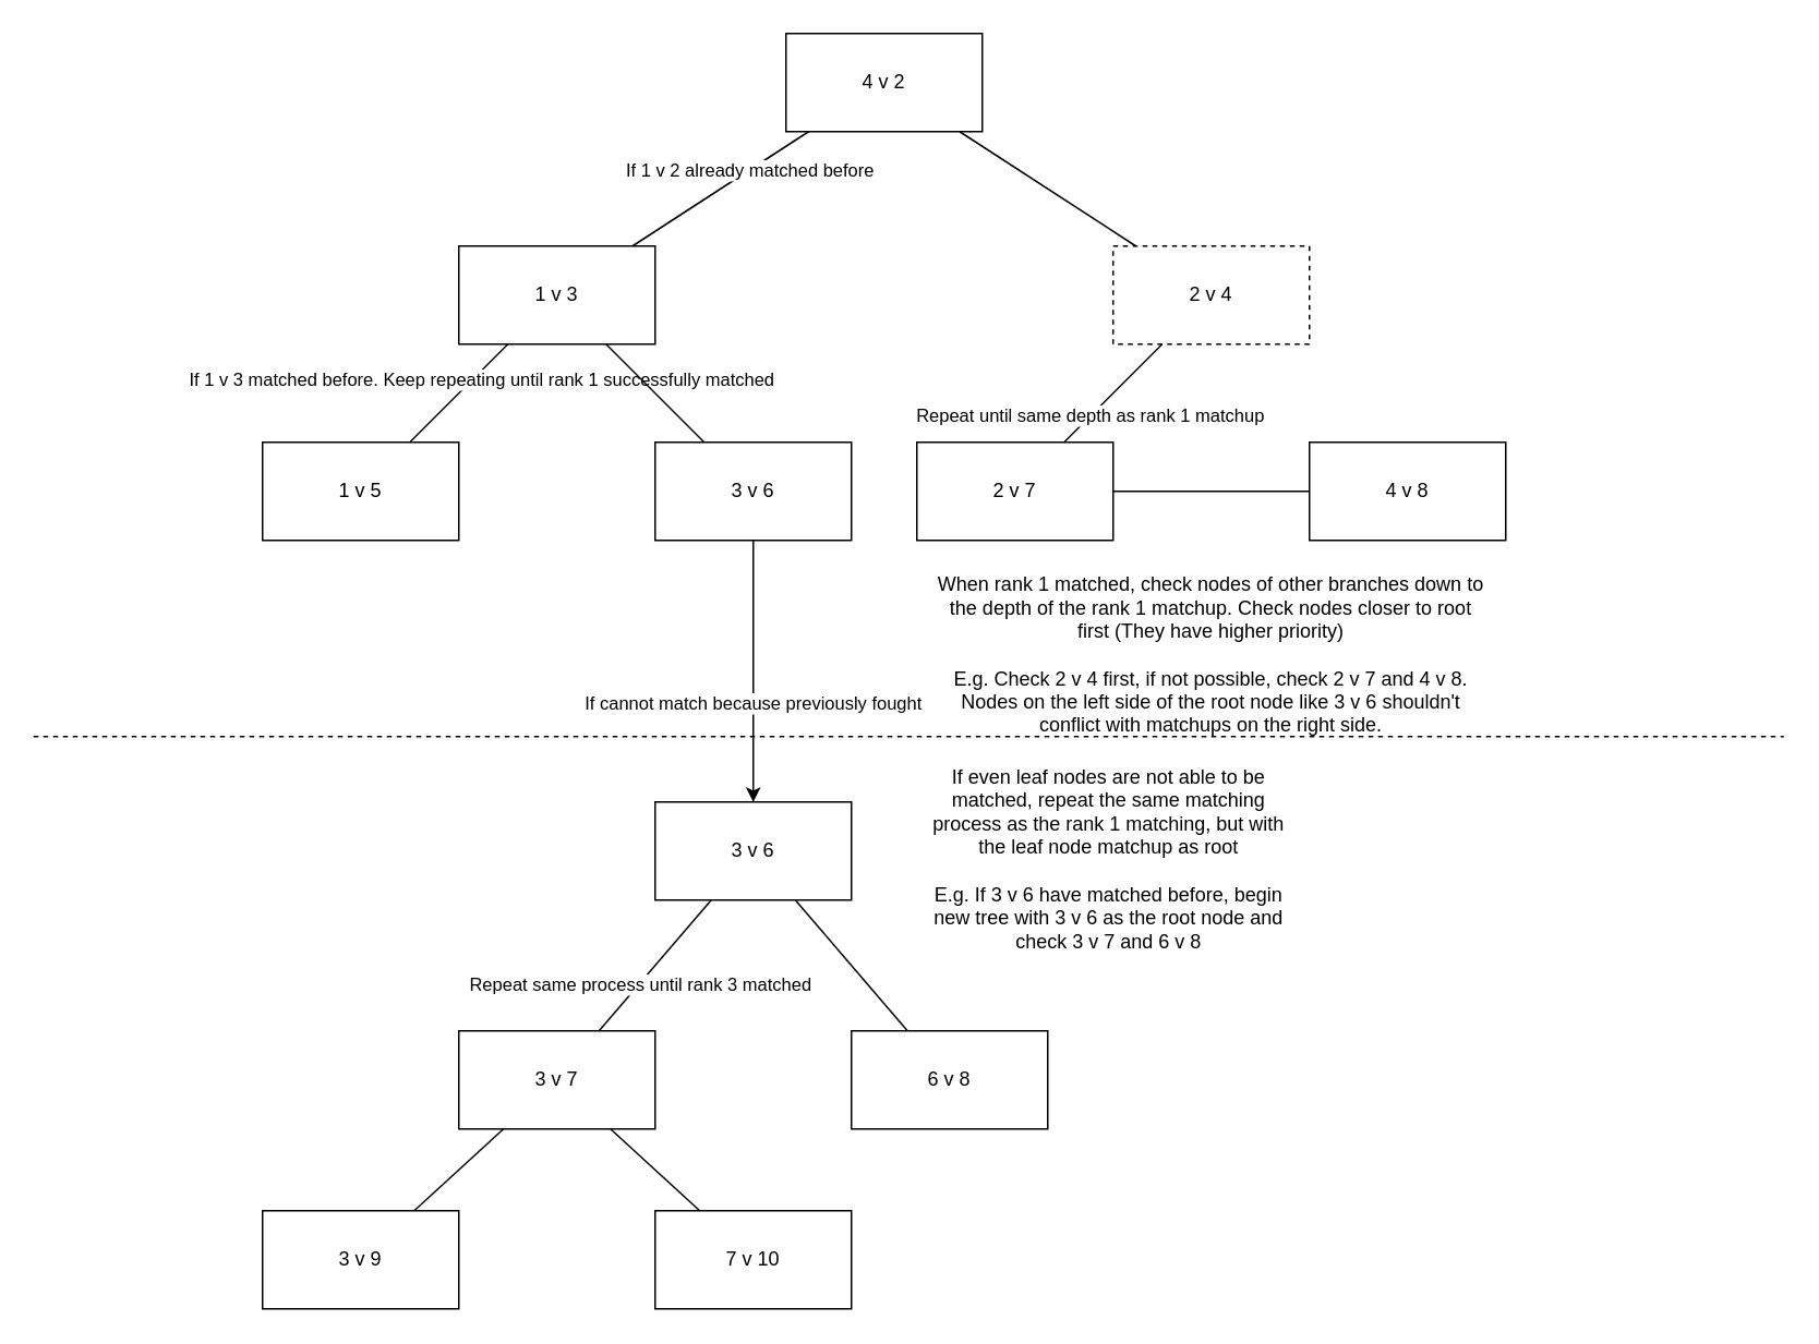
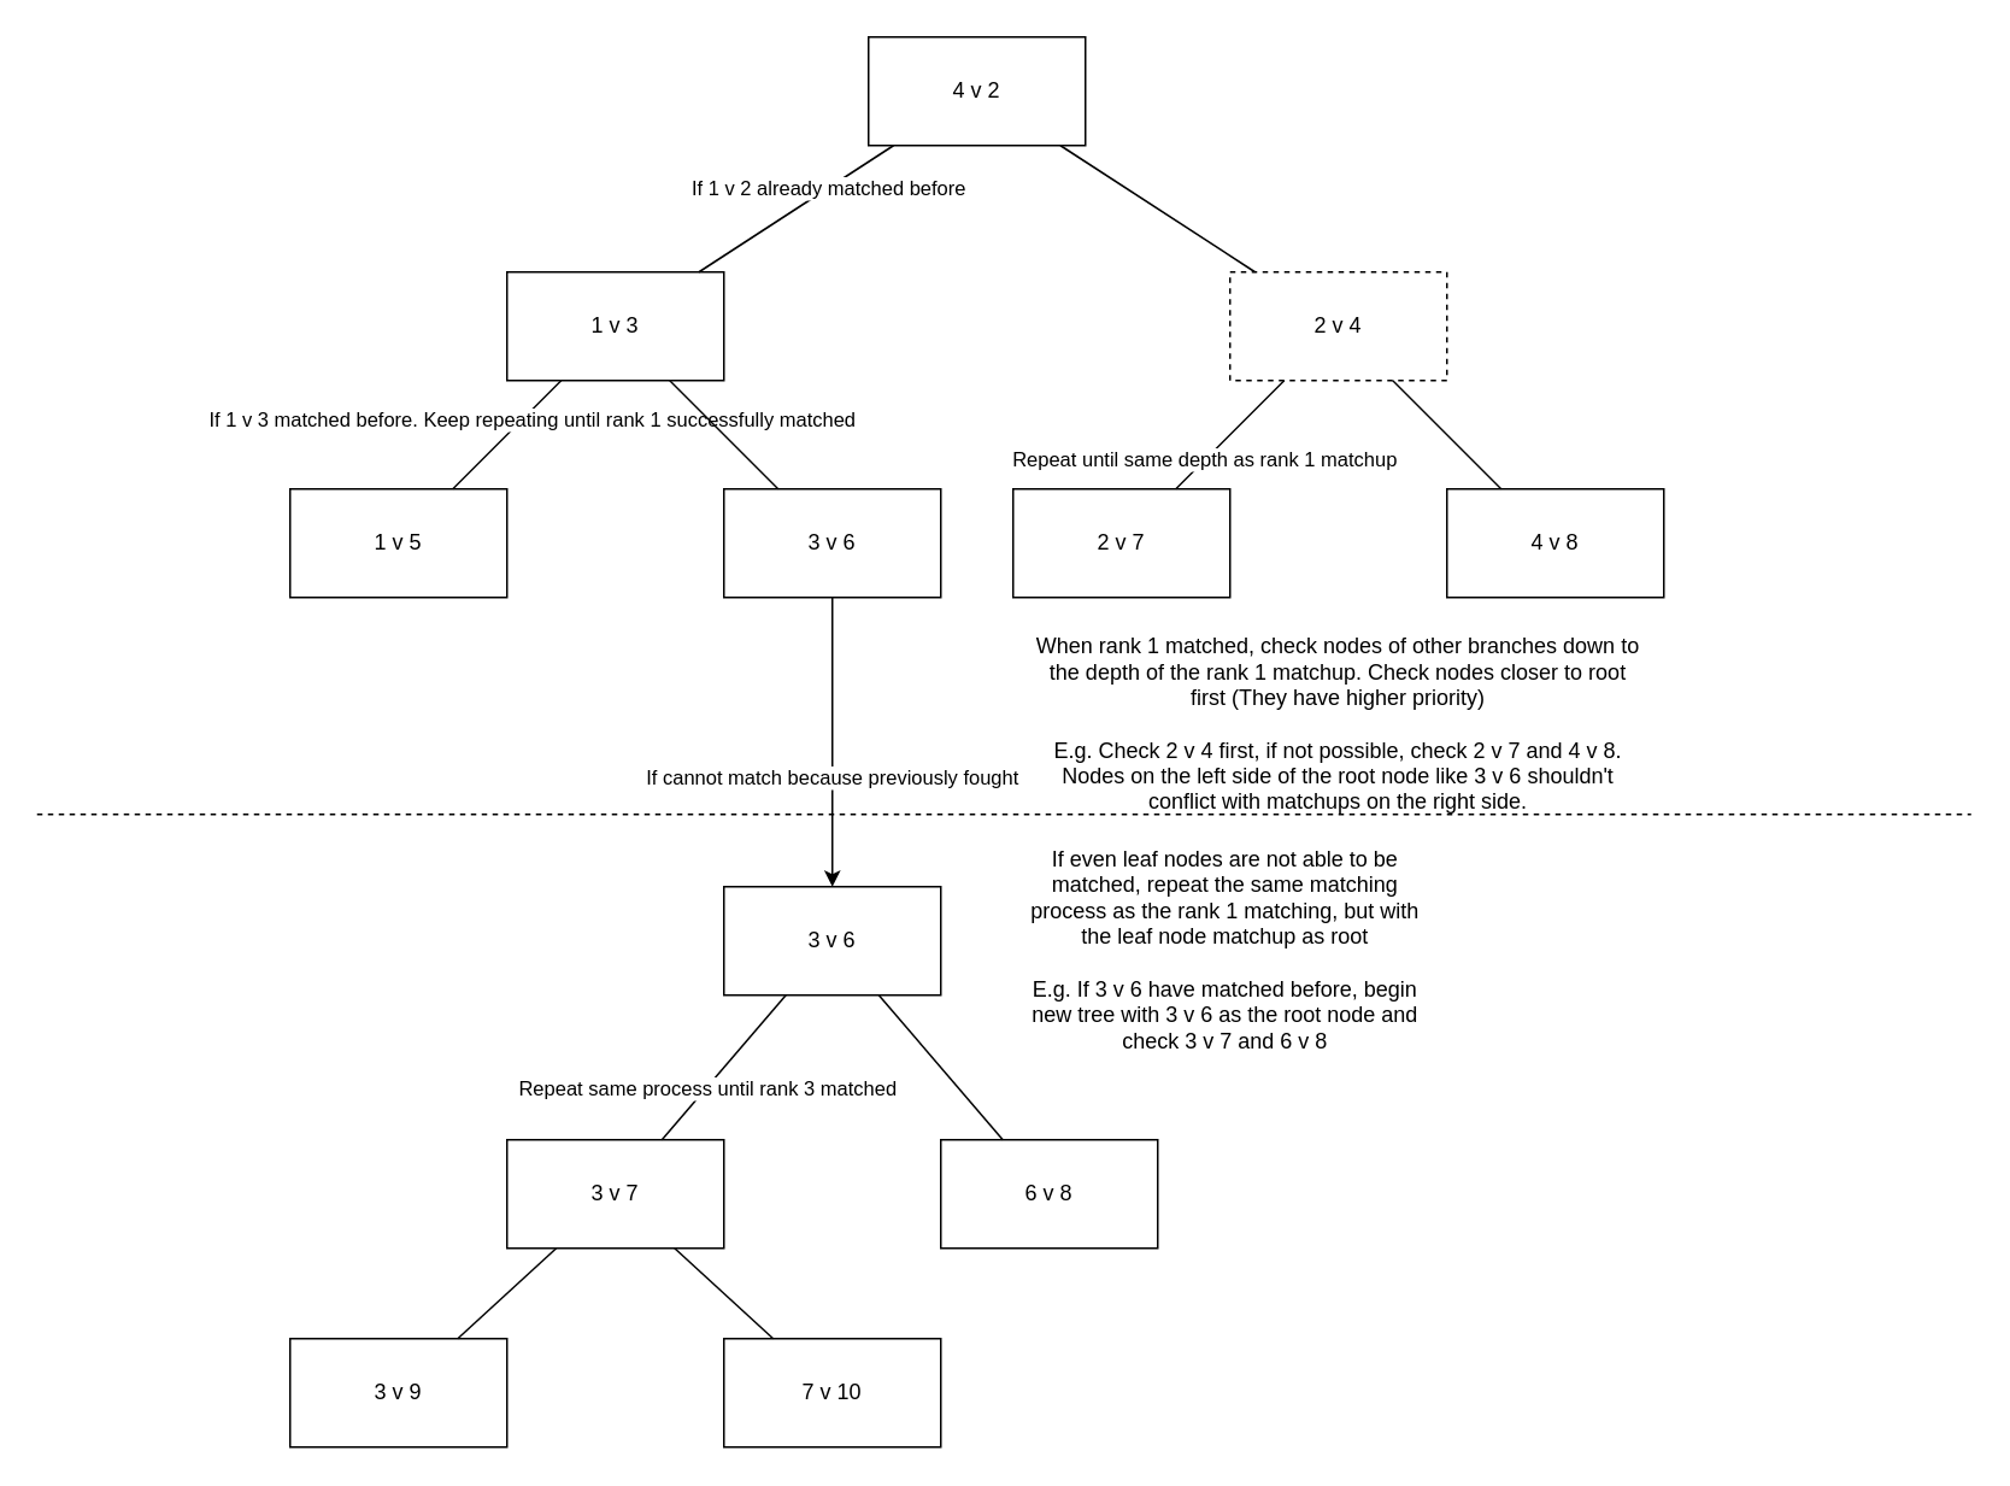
  <mxCell id="0" />
  <mxCell id="1" parent="0" />
  <mxCell id="2" value="4 v 2" style="rounded=0;whiteSpace=wrap;html=1;" vertex="1" parent="1"><mxGeometry x="480" y="20" width="120" height="60" as="geometry" /></mxCell>
  <mxCell id="3" value="1 v 3" style="rounded=0;whiteSpace=wrap;html=1;" vertex="1" parent="1"><mxGeometry x="280" y="150" width="120" height="60" as="geometry" /></mxCell>
  <mxCell id="4" value="2 v 4" style="rounded=0;whiteSpace=wrap;html=1;dashed=1;" vertex="1" parent="1"><mxGeometry x="680" y="150" width="120" height="60" as="geometry" /></mxCell>
  <mxCell id="5" value="1 v 5" style="rounded=0;whiteSpace=wrap;html=1;" vertex="1" parent="1"><mxGeometry x="160" y="270" width="120" height="60" as="geometry" /></mxCell>
  <mxCell id="6" value="3 v 6" style="rounded=0;whiteSpace=wrap;html=1;" vertex="1" parent="1"><mxGeometry x="400" y="270" width="120" height="60" as="geometry" /></mxCell>
  <mxCell id="7" value="2 v 7" style="rounded=0;whiteSpace=wrap;html=1;" vertex="1" parent="1"><mxGeometry x="560" y="270" width="120" height="60" as="geometry" /></mxCell>
  <mxCell id="8" value="4 v 8" style="rounded=0;whiteSpace=wrap;html=1;" vertex="1" parent="1"><mxGeometry x="800" y="270" width="120" height="60" as="geometry" /></mxCell>
  <mxCell id="9" value="" style="endArrow=none;html=1;rounded=0;" edge="1" parent="1" source="3" target="2"><mxGeometry width="50" height="50" relative="1" as="geometry"><mxPoint x="520" y="360" as="sourcePoint" /><mxPoint x="570" y="310" as="targetPoint" /></mxGeometry></mxCell>
  <mxCell id="10" value="If 1 v 2 already matched before" style="edgeLabel;html=1;align=center;verticalAlign=middle;resizable=0;points=[];" vertex="1" connectable="0" parent="9"><mxGeometry x="0.328" y="-1" relative="1" as="geometry"><mxPoint y="-1" as="offset" /></mxGeometry></mxCell>
  <mxCell id="11" value="" style="endArrow=none;html=1;rounded=0;" edge="1" parent="1" source="2" target="4"><mxGeometry width="50" height="50" relative="1" as="geometry"><mxPoint x="670" y="90" as="sourcePoint" /><mxPoint x="720" y="40" as="targetPoint" /></mxGeometry></mxCell>
  <mxCell id="12" value="" style="endArrow=none;html=1;rounded=0;" edge="1" parent="1" source="5" target="3"><mxGeometry width="50" height="50" relative="1" as="geometry"><mxPoint x="443" y="190" as="sourcePoint" /><mxPoint x="518" y="90" as="targetPoint" /></mxGeometry></mxCell>
  <mxCell id="13" value="If 1 v 3 matched before. Keep repeating until rank 1 successfully matched" style="edgeLabel;html=1;align=center;verticalAlign=middle;resizable=0;points=[];" vertex="1" connectable="0" parent="12"><mxGeometry x="0.383" y="-4" relative="1" as="geometry"><mxPoint x="-1" as="offset" /></mxGeometry></mxCell>
  <mxCell id="14" value="" style="endArrow=none;html=1;rounded=0;" edge="1" parent="1" source="6" target="3"><mxGeometry width="50" height="50" relative="1" as="geometry"><mxPoint x="308" y="310" as="sourcePoint" /><mxPoint x="383" y="250" as="targetPoint" /></mxGeometry></mxCell>
  <mxCell id="15" value="" style="endArrow=none;html=1;rounded=0;" edge="1" parent="1" source="7" target="4"><mxGeometry width="50" height="50" relative="1" as="geometry"><mxPoint x="458" y="310" as="sourcePoint" /><mxPoint x="433" y="250" as="targetPoint" /></mxGeometry></mxCell>
  <mxCell id="16" value="Repeat until same depth as rank 1 matchup" style="edgeLabel;html=1;align=center;verticalAlign=middle;resizable=0;points=[];" vertex="1" connectable="0" parent="15"><mxGeometry x="-0.45" y="1" relative="1" as="geometry"><mxPoint as="offset" /></mxGeometry></mxCell>
- <mxCell id="17" value="" style="endArrow=none;html=1;rounded=0;" edge="1" parent="1" source="8" target="7"><mxGeometry width="50" height="50" relative="1" as="geometry"><mxPoint x="668" y="310" as="sourcePoint" /><mxPoint x="663" y="250" as="targetPoint" /></mxGeometry></mxCell>
+ <mxCell id="17" value="" style="endArrow=none;html=1;rounded=0;" edge="1" parent="1" source="8" target="4"><mxGeometry width="50" height="50" relative="1" as="geometry"><mxPoint x="668" y="310" as="sourcePoint" /><mxPoint x="663" y="250" as="targetPoint" /></mxGeometry></mxCell>
  <mxCell id="18" value="3 v 6" style="rounded=0;whiteSpace=wrap;html=1;" vertex="1" parent="1"><mxGeometry x="400" y="490" width="120" height="60" as="geometry" /></mxCell>
  <mxCell id="19" value="3 v 7" style="rounded=0;whiteSpace=wrap;html=1;" vertex="1" parent="1"><mxGeometry x="280" y="630" width="120" height="60" as="geometry" /></mxCell>
  <mxCell id="20" value="6 v 8" style="rounded=0;whiteSpace=wrap;html=1;" vertex="1" parent="1"><mxGeometry x="520" y="630" width="120" height="60" as="geometry" /></mxCell>
  <mxCell id="21" value="" style="endArrow=none;html=1;rounded=0;" edge="1" parent="1" source="18" target="19"><mxGeometry width="50" height="50" relative="1" as="geometry"><mxPoint x="520" y="360" as="sourcePoint" /><mxPoint x="570" y="310" as="targetPoint" /></mxGeometry></mxCell>
  <mxCell id="22" value="Repeat same process until rank 3 matched" style="edgeLabel;html=1;align=center;verticalAlign=middle;resizable=0;points=[];" vertex="1" connectable="0" parent="21"><mxGeometry x="0.296" relative="1" as="geometry"><mxPoint as="offset" /></mxGeometry></mxCell>
  <mxCell id="23" value="" style="endArrow=none;html=1;rounded=0;" edge="1" parent="1" source="18" target="20"><mxGeometry width="50" height="50" relative="1" as="geometry"><mxPoint x="444" y="560" as="sourcePoint" /><mxPoint x="376" y="640" as="targetPoint" /></mxGeometry></mxCell>
  <mxCell id="24" value="" style="endArrow=classic;html=1;rounded=0;" edge="1" parent="1" source="6" target="18"><mxGeometry width="50" height="50" relative="1" as="geometry"><mxPoint x="520" y="360" as="sourcePoint" /><mxPoint x="570" y="310" as="targetPoint" /></mxGeometry></mxCell>
  <mxCell id="25" value="If cannot match because previously fought" style="edgeLabel;html=1;align=center;verticalAlign=middle;resizable=0;points=[];" vertex="1" connectable="0" parent="24"><mxGeometry x="0.237" y="-1" relative="1" as="geometry"><mxPoint as="offset" /></mxGeometry></mxCell>
  <mxCell id="26" value="If even leaf nodes are not able to be matched, repeat the same matching process as the rank 1 matching, but with the leaf node matchup as root&lt;br&gt;&lt;br&gt;E.g. If 3 v 6 have matched before, begin new tree with 3 v 6 as the root node and check 3 v 7 and 6 v 8" style="text;html=1;strokeColor=none;fillColor=none;align=center;verticalAlign=middle;whiteSpace=wrap;rounded=0;" vertex="1" parent="1"><mxGeometry x="560" y="480" width="235" height="90" as="geometry" /></mxCell>
  <mxCell id="27" value="3 v 9" style="rounded=0;whiteSpace=wrap;html=1;" vertex="1" parent="1"><mxGeometry x="160" y="740" width="120" height="60" as="geometry" /></mxCell>
  <mxCell id="28" value="7 v 10" style="rounded=0;whiteSpace=wrap;html=1;" vertex="1" parent="1"><mxGeometry x="400" y="740" width="120" height="60" as="geometry" /></mxCell>
  <mxCell id="29" value="" style="endArrow=none;html=1;rounded=0;" edge="1" parent="1" source="27" target="19"><mxGeometry width="50" height="50" relative="1" as="geometry"><mxPoint x="520" y="690" as="sourcePoint" /><mxPoint x="570" y="640" as="targetPoint" /></mxGeometry></mxCell>
  <mxCell id="30" value="" style="endArrow=none;html=1;rounded=0;" edge="1" parent="1" source="19" target="28"><mxGeometry width="50" height="50" relative="1" as="geometry"><mxPoint x="520" y="690" as="sourcePoint" /><mxPoint x="570" y="640" as="targetPoint" /></mxGeometry></mxCell>
  <mxCell id="31" value="When rank 1 matched, check nodes of other branches down to the depth of the rank 1 matchup. Check nodes closer to root first (They have higher priority)&lt;br style=&quot;border-color: var(--border-color);&quot;&gt;&lt;br style=&quot;border-color: var(--border-color);&quot;&gt;E.g. Check 2 v 4 first, if not possible, check 2 v 7 and 4 v 8.&lt;br&gt;Nodes on the left side of the root node like 3 v 6 shouldn't conflict with matchups on the right side." style="text;html=1;strokeColor=none;fillColor=none;align=center;verticalAlign=middle;whiteSpace=wrap;rounded=0;" vertex="1" parent="1"><mxGeometry x="570" y="340" width="340" height="120" as="geometry" /></mxCell>
  <mxCell id="32" value="" style="endArrow=none;dashed=1;html=1;rounded=0;" edge="1" parent="1"><mxGeometry width="50" height="50" relative="1" as="geometry"><mxPoint x="20" y="450" as="sourcePoint" /><mxPoint x="1090" y="450" as="targetPoint" /></mxGeometry></mxCell>
